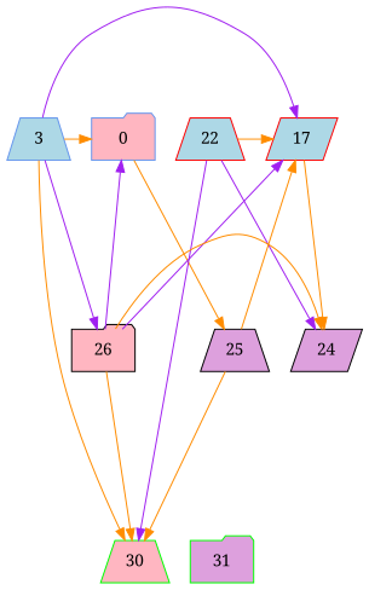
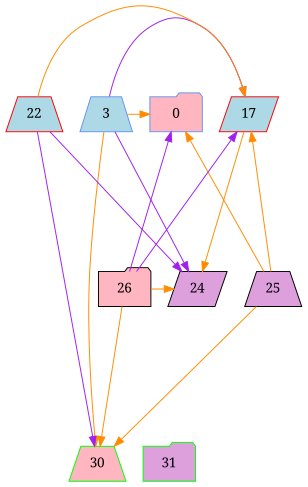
  digraph {
    fontname="Noto Serif"
    ranksep=2.0
    node [color=black fillcolor=lightpink fontname="Noto Serif" shape=trapezium style=filled]
    edge [color=darkorange fontname="Noto Serif"]
    0 [color=cornflowerblue shape=folder]
    3 [color=cornflowerblue fillcolor=lightblue]
    17 [color=red fillcolor=lightblue shape=parallelogram]
    22 [color=red fillcolor=lightblue]
    24 [fillcolor=plum shape=parallelogram]
    25 [fillcolor=plum]
    26 [shape=folder]
    30 [color=green]
    31 [color=green fillcolor=plum shape=folder]
    subgraph sub_1 {
      rank=same
      0
      3
      17
      22
    }
    subgraph sub_2 {
      rank=same
      24
      25
      26
    }
    subgraph sub_3 {
      rank=same
      30
      31
    }
    3 -> 0
    3 -> 17 [color=purple]
-   3 -> 26 [color=purple]
+   3 -> 24 [color=purple]
    3 -> 30
    17 -> 24
    22 -> 17
    22 -> 24 [color=purple]
    22 -> 30 [color=purple]
-   0 -> 25
+   25 -> 0
    25 -> 17
    25 -> 30
    26 -> 0 [color=purple]
    26 -> 17 [color=purple]
    26 -> 24
    26 -> 30
  }
